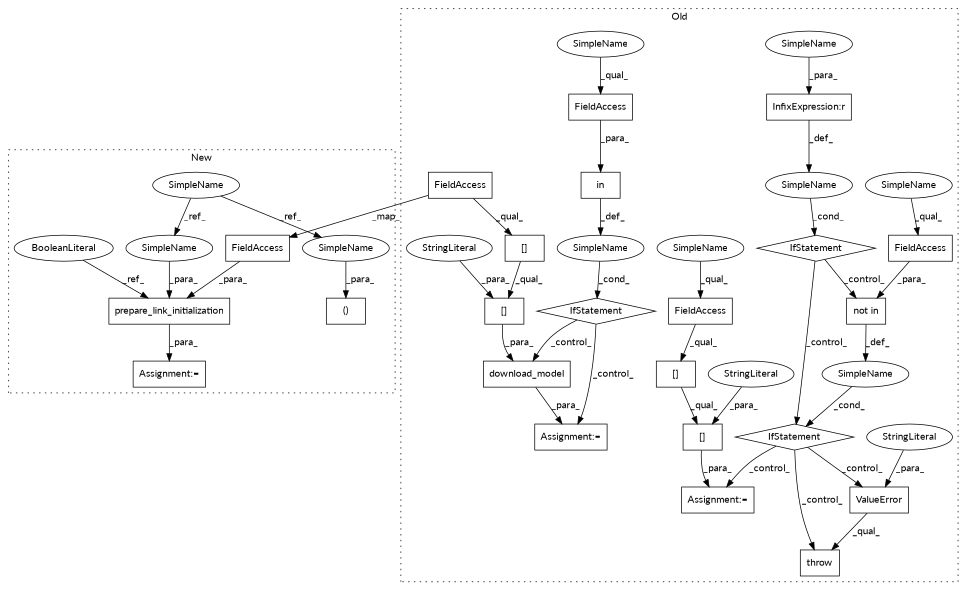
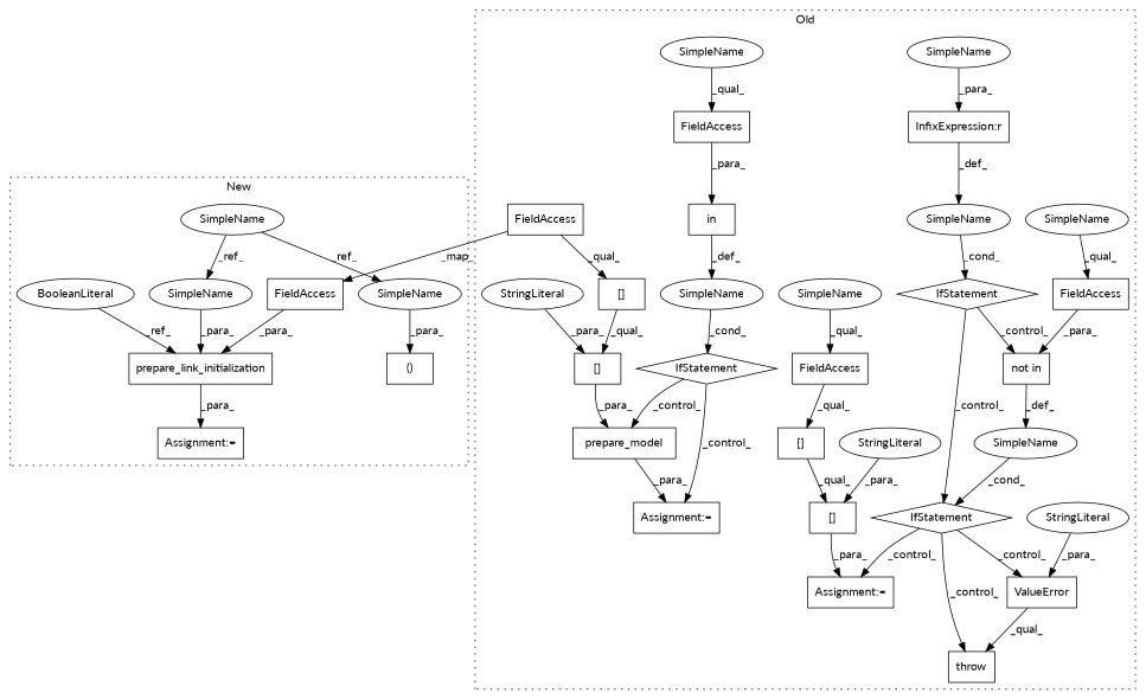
  digraph {
    fontname=Lato
    node [a=42 fontname=Lato l=12 shape=box]
    edge [fontname=Lato]
    n1 [a=108 l=36 label="not in" s=1279]
    n2 [a=25 l="10,2" label=IfStatement s="1269,1315" shape=diamond]
    n3 [label=SimpleName shape=ellipse l=""]
    n4 [a=53 l=6 label=throw s=1327]
    n5 [a=32 l="11,1" label=ValueError s="1333,1396"]
    n6 [a=45 l=52 label=StringLiteral s=1344 shape=ellipse]
    n7 [a=25 l="4,2" label=IfStatement s="1237,1259" shape=diamond]
    n8 [label=SimpleName shape=ellipse l=""]
    n9 [a=27 l=4 label="InfixExpression:r" s=1251]
    n10 [a=22 label=FieldAccess s=1303]
    n11 [a=22 label=FieldAccess s=1424]
    n12 [a=2 l="13,1" label="[]" s="1424,1453"]
    n13 [a=2 l="31,1" label="[]" s="1424,1467"]
    n14 [a=22 label=FieldAccess s=2218]
    n15 [a=105 l=32 label=in s=2198]
    n16 [a=45 label=StringLiteral s=1455 shape=ellipse]
-   n17 [a=32 l="15,1" label=download_model s="2247,2299"]
+   n17 [a=32 l="15,1" label=prepare_model s="2247,2299"]
    n18 [a=2 l="31,1" label="[]" s="2262,2298"]
    n19 [a=45 l=5 label=StringLiteral s=2293 shape=ellipse]
    n20 [a=2 l="13,1" label="[]" s="2262,2291"]
    n21 [label=SimpleName shape=ellipse l=""]
    n22 [a=25 l="10,2" label=IfStatement s="2188,2230" shape=diamond]
    n23 [a=7 l=1 label="Assignment:=" s=1423]
    n24 [a=7 l=1 label="Assignment:=" s=2246]
    n25 [a=22 label=FieldAccess s=2262]
    n26 [l=10 label=SimpleName s=1241 shape=ellipse]
    n27 [l=4 label=SimpleName s=1303 shape=ellipse]
    n28 [l=4 label=SimpleName s=1424 shape=ellipse]
    n29 [l=4 label=SimpleName s=2218 shape=ellipse]
    n30 [a=106 l=27 label="()" s=1271]
    n31 [l=10 label=SimpleName s=1162 shape=ellipse]
    n32 [a=32 l="28,1" label=prepare_link_initialization s="1300,1373"]
    n33 [a=9 l=4 label=BooleanLiteral s=1369 shape=ellipse]
    n34 [a=7 l=2 label="Assignment:=" s=1298]
    n35 [a=22 label=FieldAccess s=1356]
    n36 [l=10 label=SimpleName s=1328 shape=ellipse]
    n37 [l=10 label=SimpleName s=1271 shape=ellipse]
    subgraph cluster_1 {
      label=Old
      style=dotted
      n1
      n2
      n3
      n4
      n5
      n6
      n7
      n8
      n9
      n10
      n11
      n12
      n13
      n14
      n15
      n16
      n17
      n18
      n19
      n20
      n21
      n22
      n23
      n24
      n25
      n26
      n27
      n28
      n29
    }
    subgraph cluster_2 {
      label=New
      style=dotted
      n30
      n31
      n32
      n33
      n34
      n35
      n36
      n37
    }
    n1 -> n3 [label=_def_]
    n2 -> n4 [label=_control_]
    n2 -> n5 [label=_control_]
    n2 -> n23 [label=_control_]
    n3 -> n2 [label=_cond_]
    n5 -> n4 [label=_qual_]
    n6 -> n5 [label=_para_]
    n7 -> n1 [label=_control_]
    n7 -> n2 [label=_control_]
    n8 -> n7 [label=_cond_]
    n9 -> n8 [label=_def_]
    n10 -> n1 [label=_para_]
    n11 -> n12 [label=_qual_]
    n12 -> n13 [label=_qual_]
    n13 -> n23 [label=_para_]
    n14 -> n15 [label=_para_]
    n15 -> n21 [label=_def_]
    n16 -> n13 [label=_para_]
    n17 -> n24 [label=_para_]
    n18 -> n17 [label=_para_]
    n19 -> n18 [label=_para_]
    n20 -> n18 [label=_qual_]
    n21 -> n22 [label=_cond_]
    n22 -> n17 [label=_control_]
    n22 -> n24 [label=_control_]
    n25 -> n20 [label=_qual_]
    n25 -> n35 [label=_map_]
    n26 -> n9 [label=_para_]
    n27 -> n10 [label=_qual_]
    n28 -> n11 [label=_qual_]
    n29 -> n14 [label=_qual_]
    n31 -> n36 [label=_ref_]
    n31 -> n37 [label=_ref_]
    n32 -> n34 [label=_para_]
    n33 -> n32 [label=_ref_]
    n35 -> n32 [label=_para_]
    n36 -> n32 [label=_para_]
    n37 -> n30 [label=_para_]
  }
